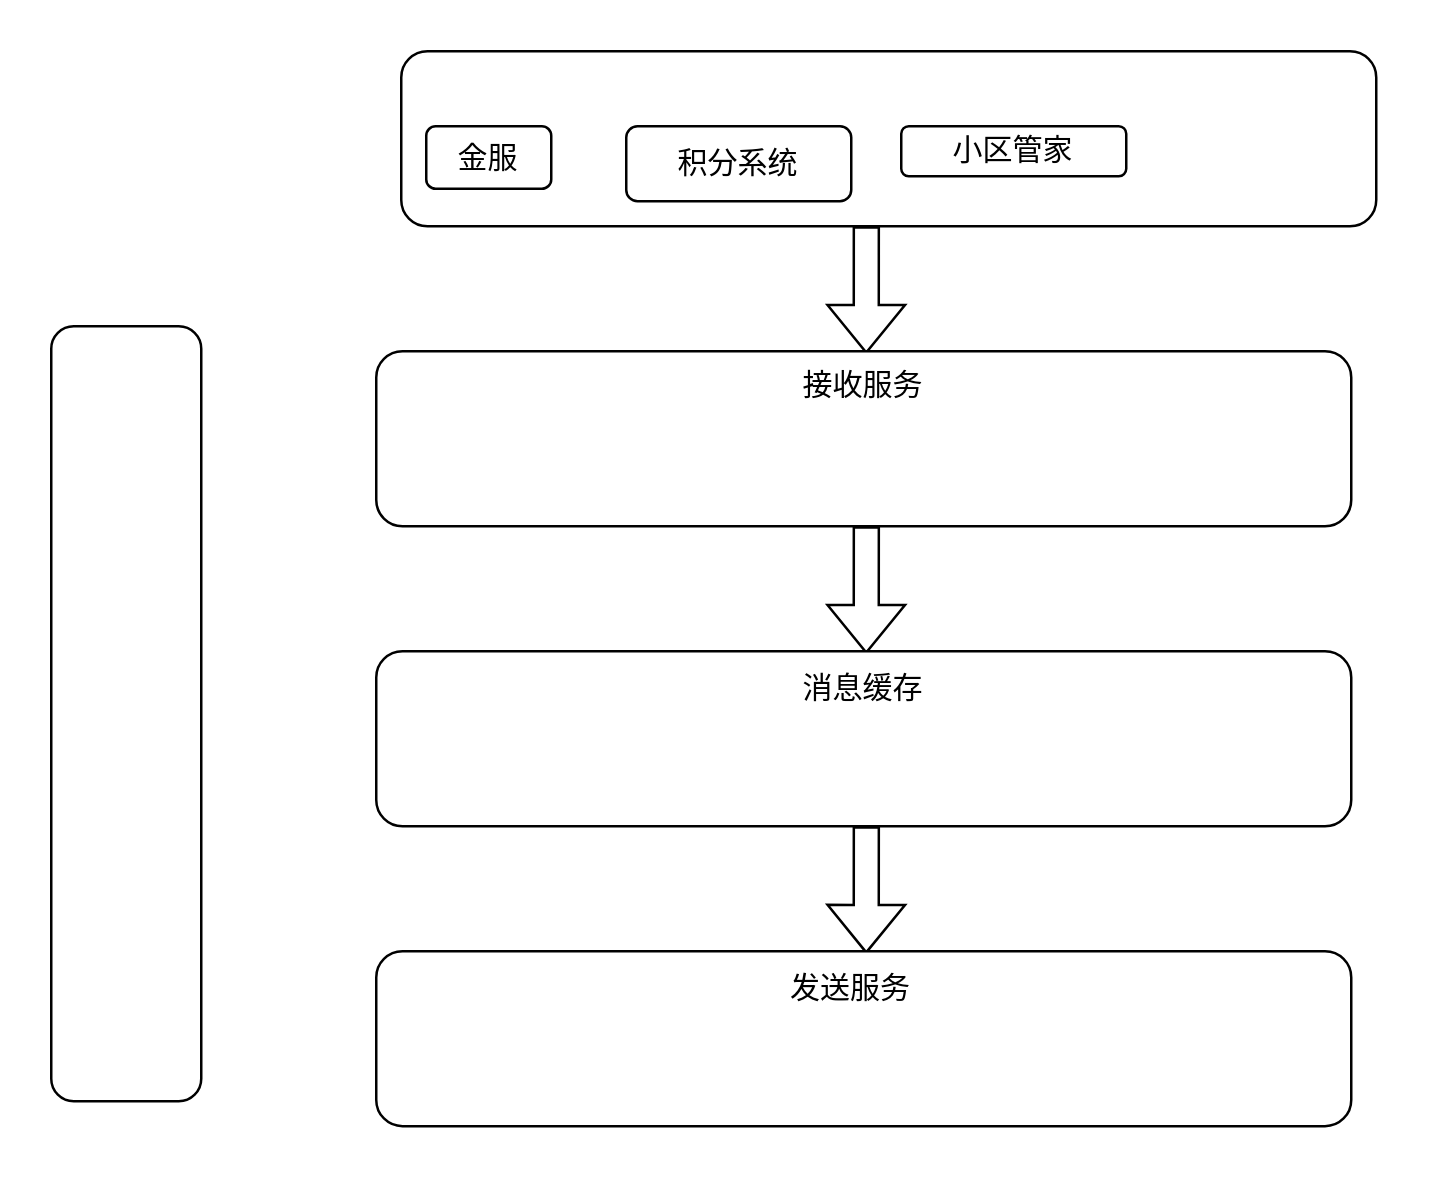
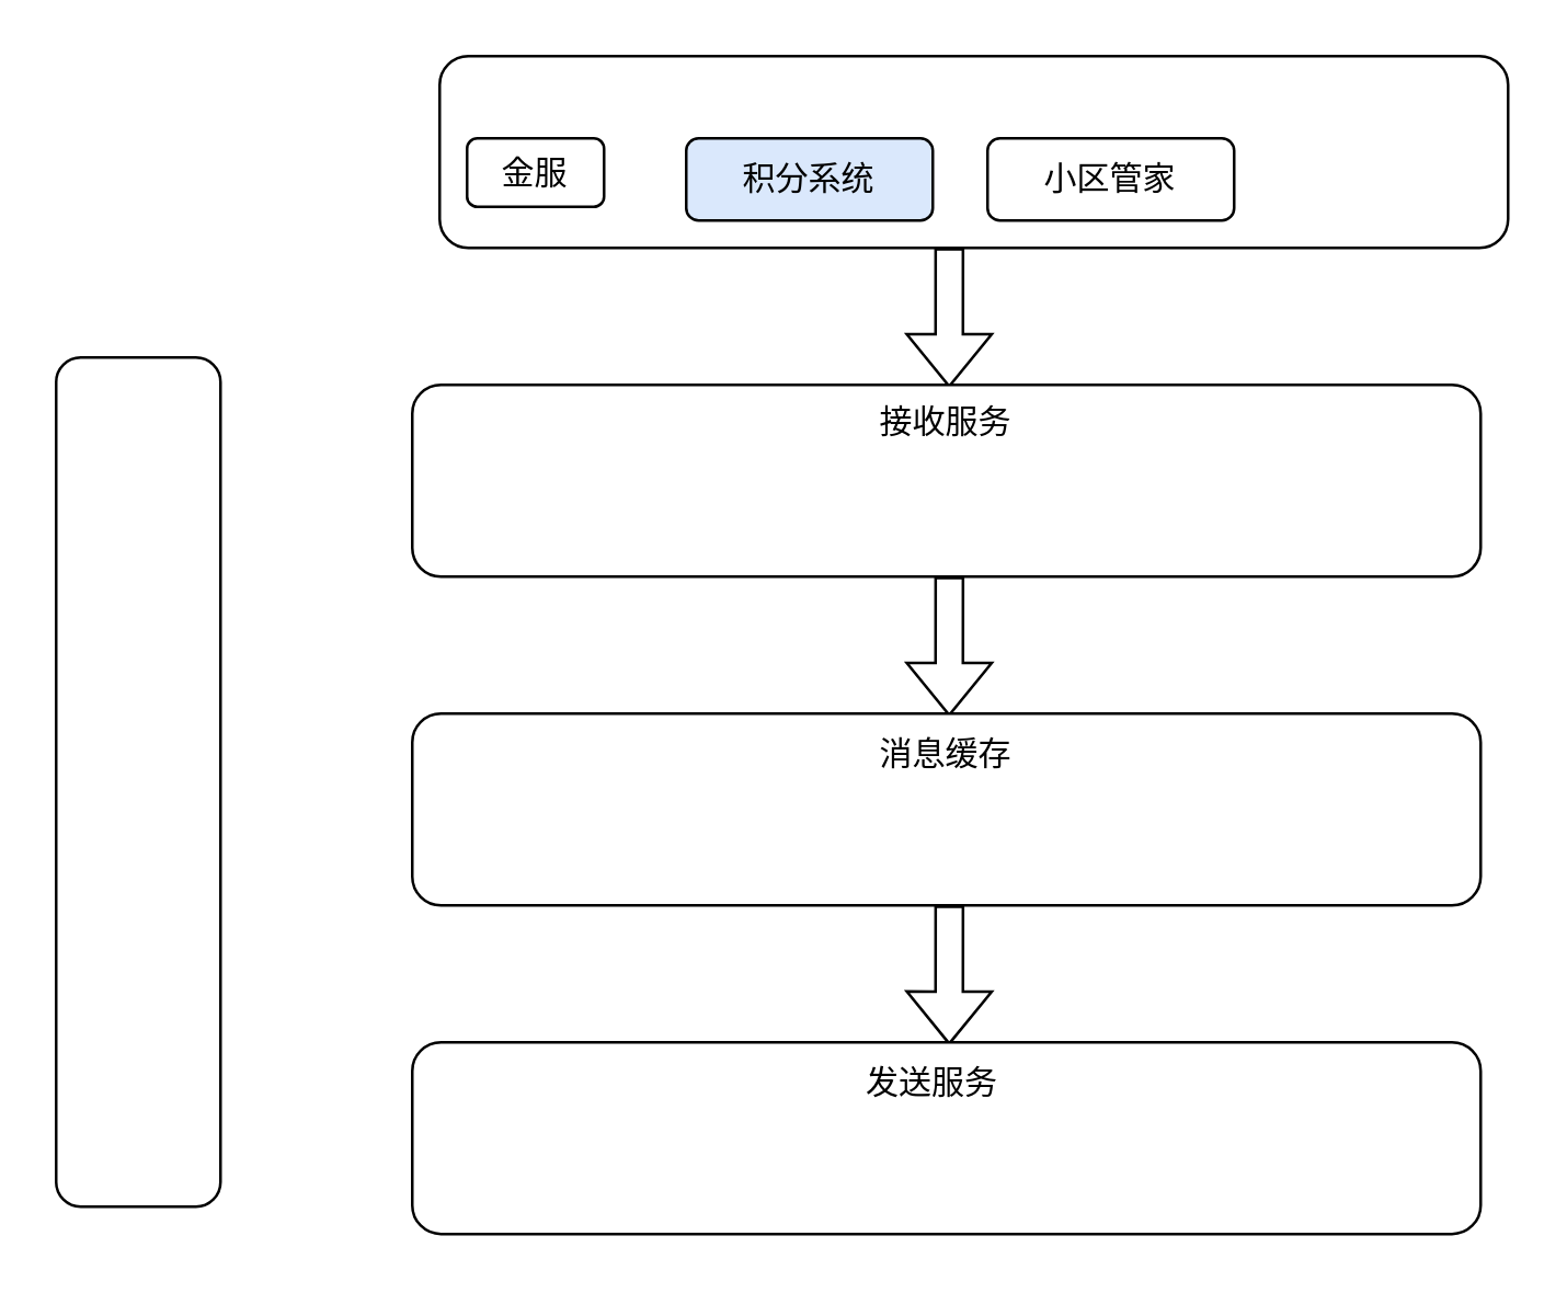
  <mxCell id="0" />
  <mxCell id="1" parent="0" />
  <mxCell id="2" value="" style="rounded=1;whiteSpace=wrap;html=1;" vertex="1" parent="1"><mxGeometry x="160" y="20" width="390" height="70" as="geometry" /></mxCell>
  <mxCell id="3" value="" style="shape=flexArrow;endArrow=classic;html=1;rounded=0;exitX=0.477;exitY=0.986;exitDx=0;exitDy=0;exitPerimeter=0;" edge="1" parent="1"><mxGeometry width="50" height="50" relative="1" as="geometry"><mxPoint x="346.03" y="90.02" as="sourcePoint" /><mxPoint x="346" y="141" as="targetPoint" /></mxGeometry></mxCell>
  <mxCell id="4" value="" style="rounded=1;whiteSpace=wrap;html=1;" vertex="1" parent="1"><mxGeometry x="150" y="140" width="390" height="70" as="geometry" /></mxCell>
  <mxCell id="5" value="" style="shape=flexArrow;endArrow=classic;html=1;rounded=0;exitX=0.477;exitY=0.986;exitDx=0;exitDy=0;exitPerimeter=0;" edge="1" parent="1"><mxGeometry width="50" height="50" relative="1" as="geometry"><mxPoint x="346.03" y="210" as="sourcePoint" /><mxPoint x="346" y="260.98" as="targetPoint" /></mxGeometry></mxCell>
  <mxCell id="6" value="" style="rounded=1;whiteSpace=wrap;html=1;" vertex="1" parent="1"><mxGeometry x="150" y="259.98" width="390" height="70" as="geometry" /></mxCell>
  <mxCell id="7" value="" style="shape=flexArrow;endArrow=classic;html=1;rounded=0;exitX=0.477;exitY=0.986;exitDx=0;exitDy=0;exitPerimeter=0;" edge="1" parent="1"><mxGeometry width="50" height="50" relative="1" as="geometry"><mxPoint x="346.03" y="329.98" as="sourcePoint" /><mxPoint x="346" y="380.96" as="targetPoint" /></mxGeometry></mxCell>
  <mxCell id="8" value="" style="rounded=1;whiteSpace=wrap;html=1;" vertex="1" parent="1"><mxGeometry x="150" y="379.96" width="390" height="70" as="geometry" /></mxCell>
  <mxCell id="9" value="" style="rounded=1;whiteSpace=wrap;html=1;" vertex="1" parent="1"><mxGeometry x="20" y="130" width="60" height="310" as="geometry" /></mxCell>
  <mxCell id="10" value="接收服务" style="text;html=1;strokeColor=none;fillColor=none;align=center;verticalAlign=middle;whiteSpace=wrap;rounded=0;" vertex="1" parent="1"><mxGeometry x="315" y="139" width="60" height="30" as="geometry" /></mxCell>
  <mxCell id="11" value="消息缓存" style="text;html=1;strokeColor=none;fillColor=none;align=center;verticalAlign=middle;whiteSpace=wrap;rounded=0;" vertex="1" parent="1"><mxGeometry x="315" y="259.98" width="60" height="30" as="geometry" /></mxCell>
  <mxCell id="12" value="发送服务" style="text;html=1;strokeColor=none;fillColor=none;align=center;verticalAlign=middle;whiteSpace=wrap;rounded=0;" vertex="1" parent="1"><mxGeometry x="310" y="379.96" width="60" height="30" as="geometry" /></mxCell>
  <mxCell id="13" value="金服" style="rounded=1;whiteSpace=wrap;html=1;" vertex="1" parent="1"><mxGeometry x="170" y="50" width="50" height="25" as="geometry" /></mxCell>
- <mxCell id="14" value="积分系统" style="rounded=1;whiteSpace=wrap;html=1;" vertex="1" parent="1"><mxGeometry x="250" y="50" width="90" height="30" as="geometry" /></mxCell>
- <mxCell id="15" value="小区管家" style="rounded=1;whiteSpace=wrap;html=1;" vertex="1" parent="1"><mxGeometry x="360" y="50" width="90" height="20" as="geometry" /></mxCell>
+ <mxCell id="14" value="积分系统" style="rounded=1;whiteSpace=wrap;html=1;fillColor=#dae8fc;" vertex="1" parent="1"><mxGeometry x="250" y="50" width="90" height="30" as="geometry" /></mxCell>
+ <mxCell id="15" value="小区管家" style="rounded=1;whiteSpace=wrap;html=1;" vertex="1" parent="1"><mxGeometry x="360" y="50" width="90" height="30" as="geometry" /></mxCell>
